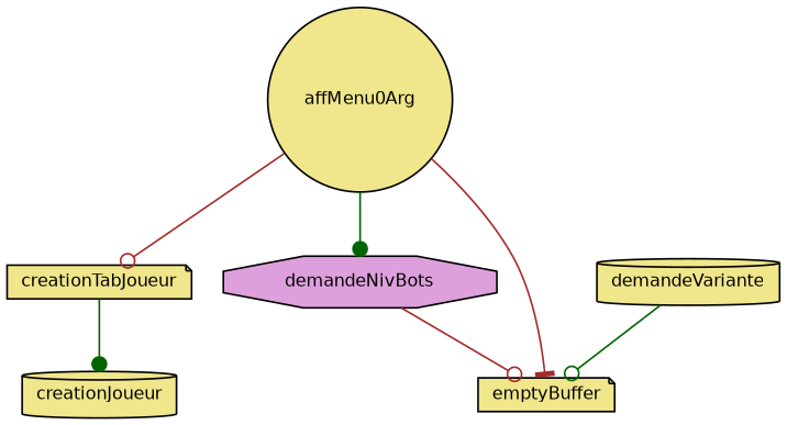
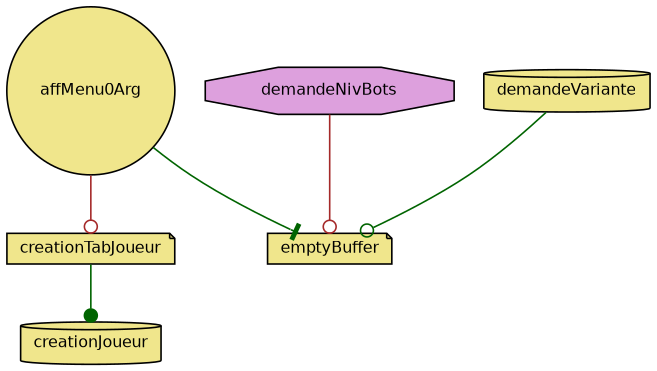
  digraph {
    rankdir=TB
    node [color=black fillcolor=khaki fontname=Helvetica fontsize=10 shape=note style=filled]
    edge [arrowhead=odot color=brown fontname=Helvetica fontsize=10 labelfontname=Helvetica labelfontsize=10 style=solid]
    n1 [fontcolor=black height=0.2 label=affMenu0Arg shape=circle width=0.4]
    n2 [height=0.2 label=creationTabJoueur width=0.4]
    n3 [fillcolor=plum height=0.2 label=demandeNivBots shape=octagon width=0.4]
    n4 [height=0.2 label=emptyBuffer width=0.4]
    n5 [height=0.2 label=creationJoueur shape=cylinder width=0.4]
    n6 [height=0.2 label=demandeVariante shape=cylinder width=0.4]
    n1 -> n2
-   n1 -> n3 [arrowhead=dot color=darkgreen]
-   n1 -> n4 [arrowhead=tee]
+   n1 -> n4 [arrowhead=tee color=darkgreen]
    n2 -> n5 [arrowhead=dot color=darkgreen]
    n3 -> n4
    n6 -> n4 [color=darkgreen]
  }
